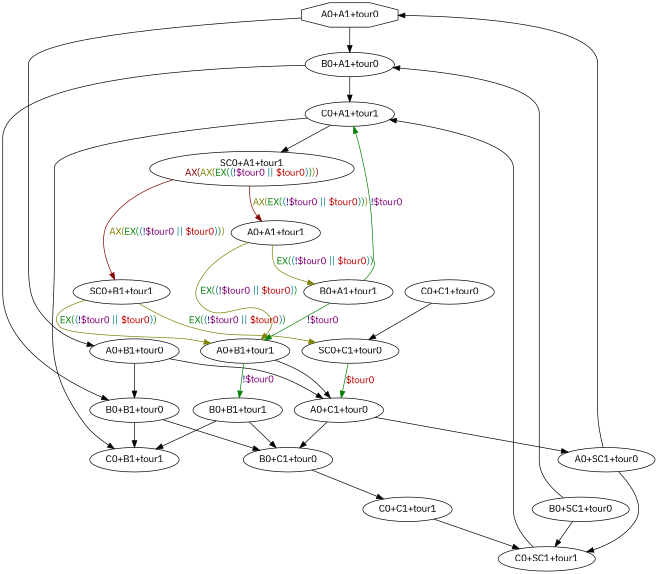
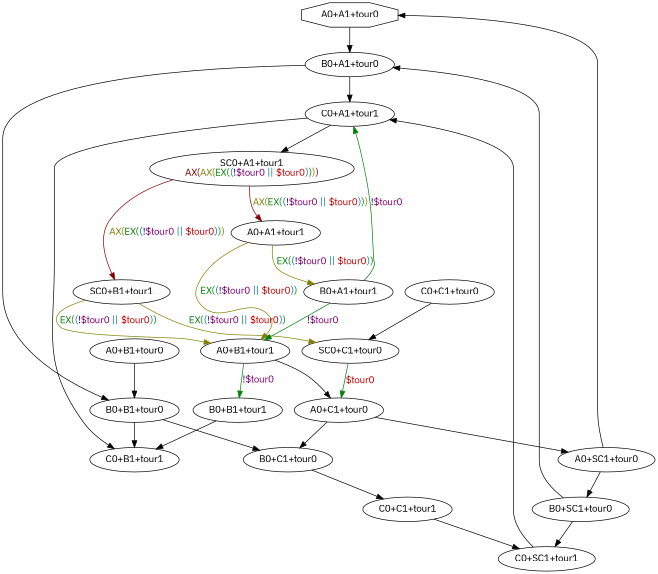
  digraph {
    fontname="IBM Plex Sans"
    node [fontname="IBM Plex Sans"]
    edge [fontname="IBM Plex Sans"]
    n1 [label=<A0+A1+tour0> shape=octagon]
    n2 [label=<B0+A1+tour0>]
    n3 [label=<A0+B1+tour0>]
    n4 [label=<C0+A1+tour1>]
    n5 [label=<B0+B1+tour0>]
    n6 [label=<A0+C1+tour0>]
    n7 [label=<SC0+A1+tour1<BR/><FONT COLOR="0.0 1 0.5">AX(<FONT COLOR="0.17 1 0.5">AX(<FONT COLOR="0.34 1 0.5">EX(<FONT COLOR="0.51 1 0.5">(<FONT COLOR="0.68 1 0.5">!<FONT COLOR="0.85 1 0.5">$tour0</FONT></FONT> || <FONT COLOR="1.02 1 0.75">$tour0</FONT>)</FONT>)</FONT>)</FONT>)</FONT>>]
    n8 [label=<C0+B1+tour1>]
    n9 [label=<B0+C1+tour0>]
    n10 [label=<A0+A1+tour1>]
    n11 [label=<SC0+B1+tour1>]
    n12 [label=<B0+A1+tour1>]
    n13 [label=<A0+B1+tour1>]
    n14 [label=<SC0+C1+tour0>]
    n15 [label=<B0+B1+tour1>]
    n16 [label=<C0+C1+tour1>]
    n17 [label=<C0+C1+tour0>]
    n18 [label=<A0+SC1+tour0>]
    n19 [label=<B0+SC1+tour0>]
    n20 [label=<C0+SC1+tour1>]
    n1 -> n2
-   n1 -> n3
    n2 -> n4
    n2 -> n5
    n3 -> n5
-   n3 -> n6
    n4 -> n7
    n4 -> n8
    n5 -> n8
    n5 -> n9
    n6 -> n9
    n6 -> n18
    n7 -> n10 [color="0.0 1 0.5" label=<<FONT COLOR="0.17 1 0.5">AX(<FONT COLOR="0.34 1 0.5">EX(<FONT COLOR="0.51 1 0.5">(<FONT COLOR="0.68 1 0.5">!<FONT COLOR="0.85 1 0.5">$tour0</FONT></FONT> || <FONT COLOR="1.02 1 0.75">$tour0</FONT>)</FONT>)</FONT>)</FONT>>]
    n7 -> n11 [color="0.0 1 0.5" label=<<FONT COLOR="0.17 1 0.5">AX(<FONT COLOR="0.34 1 0.5">EX(<FONT COLOR="0.51 1 0.5">(<FONT COLOR="0.68 1 0.5">!<FONT COLOR="0.85 1 0.5">$tour0</FONT></FONT> || <FONT COLOR="1.02 1 0.75">$tour0</FONT>)</FONT>)</FONT>)</FONT>>]
    n9 -> n16
    n10 -> n12 [color="0.17 1 0.5" label=<<FONT COLOR="0.34 1 0.5">EX(<FONT COLOR="0.51 1 0.5">(<FONT COLOR="0.68 1 0.5">!<FONT COLOR="0.85 1 0.5">$tour0</FONT></FONT> || <FONT COLOR="1.02 1 0.75">$tour0</FONT>)</FONT>)</FONT>>]
    n10 -> n13 [color="0.17 1 0.5" label=<<FONT COLOR="0.34 1 0.5">EX(<FONT COLOR="0.51 1 0.5">(<FONT COLOR="0.68 1 0.5">!<FONT COLOR="0.85 1 0.5">$tour0</FONT></FONT> || <FONT COLOR="1.02 1 0.75">$tour0</FONT>)</FONT>)</FONT>>]
    n11 -> n13 [color="0.17 1 0.5" label=<<FONT COLOR="0.34 1 0.5">EX(<FONT COLOR="0.51 1 0.5">(<FONT COLOR="0.68 1 0.5">!<FONT COLOR="0.85 1 0.5">$tour0</FONT></FONT> || <FONT COLOR="1.02 1 0.75">$tour0</FONT>)</FONT>)</FONT>>]
    n11 -> n14 [color="0.17 1 0.5" label=<<FONT COLOR="0.34 1 0.5">EX(<FONT COLOR="0.51 1 0.5">(<FONT COLOR="0.68 1 0.5">!<FONT COLOR="0.85 1 0.5">$tour0</FONT></FONT> || <FONT COLOR="1.02 1 0.75">$tour0</FONT>)</FONT>)</FONT>>]
    n12 -> n4 [color="0.34 1 0.5" label=<<FONT COLOR="0.68 1 0.5">!<FONT COLOR="0.85 1 0.5">$tour0</FONT></FONT>>]
    n12 -> n13 [color="0.34 1 0.5" label=<<FONT COLOR="0.68 1 0.5">!<FONT COLOR="0.85 1 0.5">$tour0</FONT></FONT>>]
    n13 -> n6
    n13 -> n15 [color="0.34 1 0.5" label=<<FONT COLOR="0.68 1 0.5">!<FONT COLOR="0.85 1 0.5">$tour0</FONT></FONT>>]
    n14 -> n6 [color="0.34 1 0.5" label=<<FONT COLOR="1.02 1 0.75">$tour0</FONT>>]
    n15 -> n8
-   n15 -> n9
    n16 -> n20
    n17 -> n14
    n18 -> n1
-   n18 -> n20
+   n18 -> n19
    n19 -> n2
    n19 -> n20
    n20 -> n4
  }
